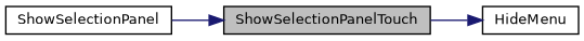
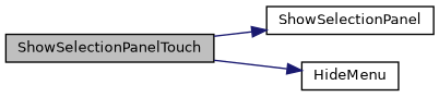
  digraph {
    rankdir=LR
    node [color=black fillcolor=white fontname=Helvetica fontsize=10 shape=record style=filled]
    edge [color=midnightblue fontname=Helvetica fontsize=10 labelfontname=Helvetica labelfontsize=10 style=solid]
    n1 [fillcolor=grey75 fontcolor=black height=0.2 label=ShowSelectionPanelTouch width=0.4]
    n2 [height=0.2 label=ShowSelectionPanel width=0.4]
    n3 [height=0.2 label=HideMenu width=0.4]
-   n2 -> n1
+   n1 -> n2
    n1 -> n3
  }
